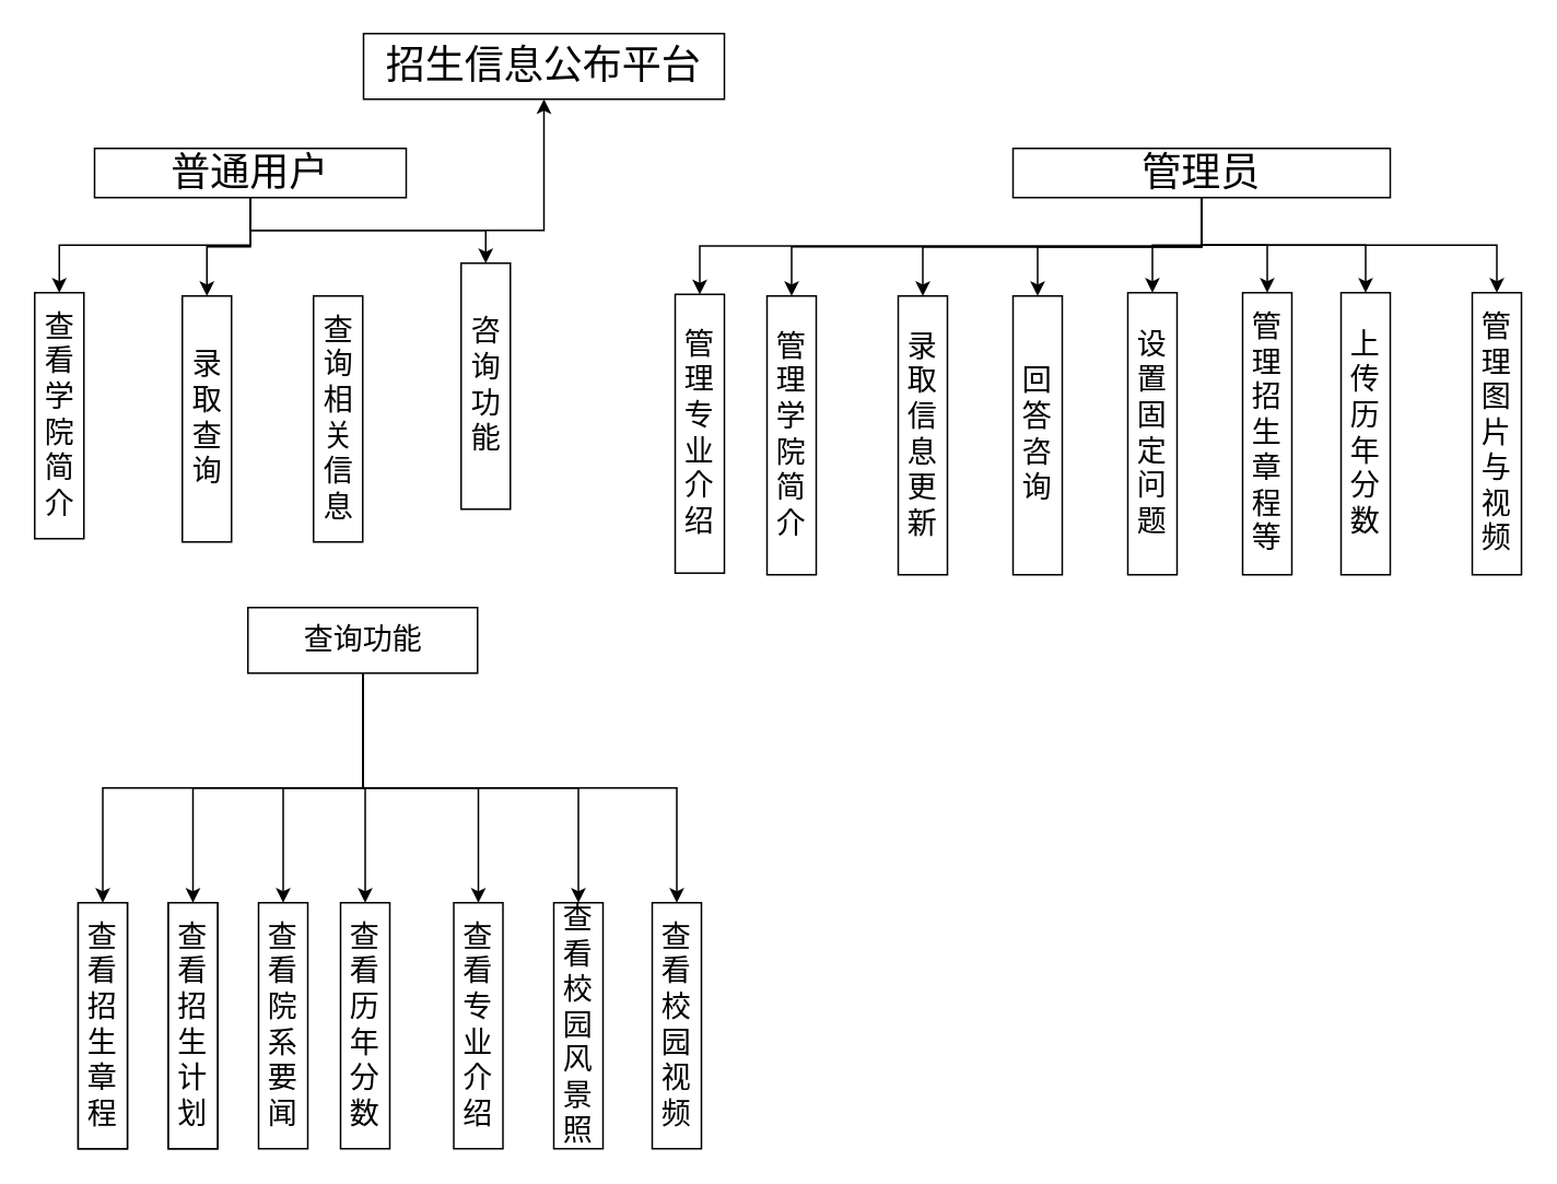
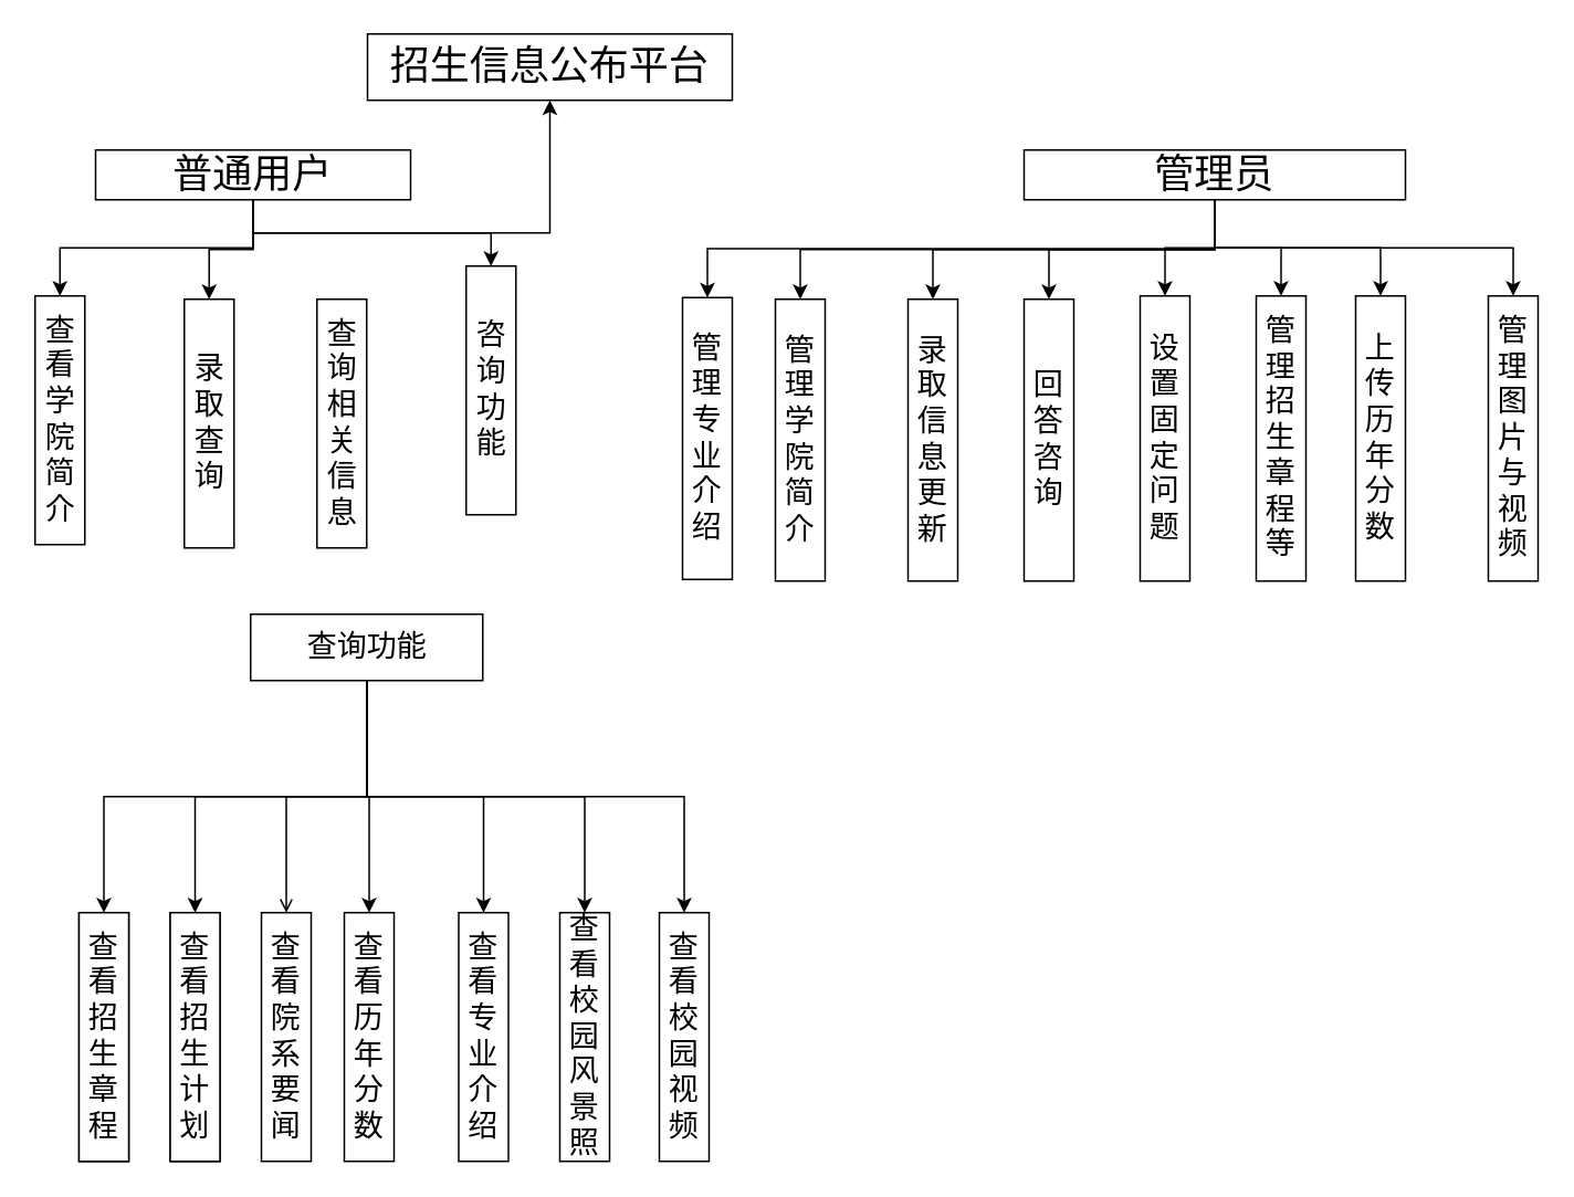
  <mxCell id="0" />
  <mxCell id="1" parent="0" />
  <mxCell id="2" value="&lt;font style=&quot;font-size: 24px;&quot;&gt;招生信息公布平台&lt;/font&gt;" style="rounded=0;whiteSpace=wrap;html=1;" vertex="1" parent="1"><mxGeometry x="221" y="20" width="220" height="40" as="geometry" /></mxCell>
  <mxCell id="3" style="edgeStyle=orthogonalEdgeStyle;rounded=0;orthogonalLoop=1;jettySize=auto;html=1;exitX=0.5;exitY=1;exitDx=0;exitDy=0;entryX=0.5;entryY=0;entryDx=0;entryDy=0;" edge="1" parent="1" source="7" target="17"><mxGeometry relative="1" as="geometry" /></mxCell>
  <mxCell id="4" style="edgeStyle=orthogonalEdgeStyle;rounded=0;orthogonalLoop=1;jettySize=auto;html=1;exitX=0.5;exitY=1;exitDx=0;exitDy=0;entryX=0.5;entryY=0;entryDx=0;entryDy=0;" edge="1" parent="1" source="7" target="37"><mxGeometry relative="1" as="geometry" /></mxCell>
  <mxCell id="5" style="edgeStyle=orthogonalEdgeStyle;rounded=0;orthogonalLoop=1;jettySize=auto;html=1;exitX=0.5;exitY=1;exitDx=0;exitDy=0;" edge="1" parent="1" source="7" target="2"><mxGeometry relative="1" as="geometry" /></mxCell>
  <mxCell id="6" style="edgeStyle=orthogonalEdgeStyle;rounded=0;orthogonalLoop=1;jettySize=auto;html=1;exitX=0.5;exitY=1;exitDx=0;exitDy=0;entryX=0.5;entryY=0;entryDx=0;entryDy=0;" edge="1" parent="1" source="7" target="25"><mxGeometry relative="1" as="geometry" /></mxCell>
  <mxCell id="7" value="&lt;font style=&quot;font-size: 24px;&quot;&gt;普通用户&lt;/font&gt;" style="rounded=0;whiteSpace=wrap;html=1;" vertex="1" parent="1"><mxGeometry x="57" y="90" width="190" height="30" as="geometry" /></mxCell>
  <mxCell id="8" style="edgeStyle=orthogonalEdgeStyle;rounded=0;orthogonalLoop=1;jettySize=auto;html=1;exitX=0.5;exitY=1;exitDx=0;exitDy=0;entryX=0.5;entryY=0;entryDx=0;entryDy=0;" edge="1" parent="1" source="16" target="38"><mxGeometry relative="1" as="geometry" /></mxCell>
  <mxCell id="9" style="edgeStyle=orthogonalEdgeStyle;rounded=0;orthogonalLoop=1;jettySize=auto;html=1;exitX=0.5;exitY=1;exitDx=0;exitDy=0;entryX=0.5;entryY=0;entryDx=0;entryDy=0;" edge="1" parent="1" source="16" target="39"><mxGeometry relative="1" as="geometry" /></mxCell>
  <mxCell id="10" style="edgeStyle=orthogonalEdgeStyle;rounded=0;orthogonalLoop=1;jettySize=auto;html=1;exitX=0.5;exitY=1;exitDx=0;exitDy=0;entryX=0.5;entryY=0;entryDx=0;entryDy=0;" edge="1" parent="1" source="16" target="40"><mxGeometry relative="1" as="geometry" /></mxCell>
  <mxCell id="11" style="edgeStyle=orthogonalEdgeStyle;rounded=0;orthogonalLoop=1;jettySize=auto;html=1;exitX=0.5;exitY=1;exitDx=0;exitDy=0;" edge="1" parent="1" source="16" target="42"><mxGeometry relative="1" as="geometry" /></mxCell>
  <mxCell id="12" style="edgeStyle=orthogonalEdgeStyle;rounded=0;orthogonalLoop=1;jettySize=auto;html=1;exitX=0.5;exitY=1;exitDx=0;exitDy=0;entryX=0.5;entryY=0;entryDx=0;entryDy=0;" edge="1" parent="1" source="16" target="41"><mxGeometry relative="1" as="geometry" /></mxCell>
  <mxCell id="13" style="edgeStyle=orthogonalEdgeStyle;rounded=0;orthogonalLoop=1;jettySize=auto;html=1;exitX=0.5;exitY=1;exitDx=0;exitDy=0;entryX=0.5;entryY=0;entryDx=0;entryDy=0;" edge="1" parent="1" source="16" target="43"><mxGeometry relative="1" as="geometry" /></mxCell>
  <mxCell id="14" style="edgeStyle=orthogonalEdgeStyle;rounded=0;orthogonalLoop=1;jettySize=auto;html=1;exitX=0.5;exitY=1;exitDx=0;exitDy=0;" edge="1" parent="1" source="16" target="44"><mxGeometry relative="1" as="geometry" /></mxCell>
  <mxCell id="15" style="edgeStyle=orthogonalEdgeStyle;rounded=0;orthogonalLoop=1;jettySize=auto;html=1;exitX=0.5;exitY=1;exitDx=0;exitDy=0;entryX=0.5;entryY=0;entryDx=0;entryDy=0;" edge="1" parent="1" source="16" target="45"><mxGeometry relative="1" as="geometry" /></mxCell>
  <mxCell id="16" value="&lt;font style=&quot;font-size: 24px;&quot;&gt;管理员&lt;/font&gt;" style="rounded=0;whiteSpace=wrap;html=1;" vertex="1" parent="1"><mxGeometry x="617" y="90" width="230" height="30" as="geometry" /></mxCell>
  <mxCell id="17" value="&lt;font style=&quot;font-size: 18px;&quot;&gt;查看学院简介&lt;/font&gt;" style="rounded=0;whiteSpace=wrap;html=1;" vertex="1" parent="1"><mxGeometry x="20.5" y="178" width="30" height="150" as="geometry" /></mxCell>
  <mxCell id="18" value="&lt;span style=&quot;font-size: 18px;&quot;&gt;查询相关信息&lt;/span&gt;" style="rounded=0;whiteSpace=wrap;html=1;" vertex="1" parent="1"><mxGeometry x="190.5" y="180" width="30" height="150" as="geometry" /></mxCell>
  <mxCell id="19" value="&lt;span style=&quot;font-size: 18px;&quot;&gt;查看招生章程&lt;/span&gt;" style="rounded=0;whiteSpace=wrap;html=1;" vertex="1" parent="1"><mxGeometry x="47" y="550" width="30" height="150" as="geometry" /></mxCell>
  <mxCell id="20" value="&lt;span style=&quot;font-size: 18px;&quot;&gt;查看招生计划&lt;/span&gt;" style="rounded=0;whiteSpace=wrap;html=1;" vertex="1" parent="1"><mxGeometry x="102" y="550" width="30" height="150" as="geometry" /></mxCell>
  <mxCell id="21" value="&lt;span style=&quot;font-size: 18px;&quot;&gt;查看历年分数&lt;/span&gt;" style="rounded=0;whiteSpace=wrap;html=1;" vertex="1" parent="1"><mxGeometry x="207" y="550" width="30" height="150" as="geometry" /></mxCell>
  <mxCell id="22" value="&lt;span style=&quot;font-size: 18px;&quot;&gt;查看专业介绍&lt;/span&gt;" style="rounded=0;whiteSpace=wrap;html=1;" vertex="1" parent="1"><mxGeometry x="276" y="550" width="30" height="150" as="geometry" /></mxCell>
  <mxCell id="23" value="&lt;span style=&quot;font-size: 18px;&quot;&gt;查看校园风景照&lt;/span&gt;" style="rounded=0;whiteSpace=wrap;html=1;" vertex="1" parent="1"><mxGeometry x="337" y="550" width="30" height="150" as="geometry" /></mxCell>
  <mxCell id="24" value="&lt;span style=&quot;font-size: 18px;&quot;&gt;查看校园视频&lt;/span&gt;" style="rounded=0;whiteSpace=wrap;html=1;" vertex="1" parent="1"><mxGeometry x="397" y="550" width="30" height="150" as="geometry" /></mxCell>
  <mxCell id="25" value="&lt;span style=&quot;font-size: 18px;&quot;&gt;咨询功能&lt;/span&gt;" style="rounded=0;whiteSpace=wrap;html=1;" vertex="1" parent="1"><mxGeometry x="280.5" y="160" width="30" height="150" as="geometry" /></mxCell>
  <mxCell id="26" value="&lt;span style=&quot;font-size: 18px;&quot;&gt;查看院系要闻&lt;/span&gt;" style="rounded=0;whiteSpace=wrap;html=1;" vertex="1" parent="1"><mxGeometry x="157" y="550" width="30" height="150" as="geometry" /></mxCell>
  <mxCell id="27" style="edgeStyle=orthogonalEdgeStyle;rounded=0;orthogonalLoop=1;jettySize=auto;html=1;exitX=0.5;exitY=1;exitDx=0;exitDy=0;entryX=0.5;entryY=0;entryDx=0;entryDy=0;" edge="1" parent="1" source="34" target="19"><mxGeometry relative="1" as="geometry" /></mxCell>
  <mxCell id="28" style="edgeStyle=orthogonalEdgeStyle;rounded=0;orthogonalLoop=1;jettySize=auto;html=1;exitX=0.5;exitY=1;exitDx=0;exitDy=0;entryX=0.5;entryY=0;entryDx=0;entryDy=0;" edge="1" parent="1" source="34" target="20"><mxGeometry relative="1" as="geometry" /></mxCell>
- <mxCell id="29" style="edgeStyle=orthogonalEdgeStyle;rounded=0;orthogonalLoop=1;jettySize=auto;html=1;exitX=0.5;exitY=1;exitDx=0;exitDy=0;" edge="1" parent="1" source="34" target="26"><mxGeometry relative="1" as="geometry" /></mxCell>
+ <mxCell id="29" style="edgeStyle=orthogonalEdgeStyle;rounded=0;orthogonalLoop=1;jettySize=auto;html=1;exitX=0.5;exitY=1;exitDx=0;exitDy=0;endArrow=open;" edge="1" parent="1" source="34" target="26"><mxGeometry relative="1" as="geometry" /></mxCell>
  <mxCell id="30" style="edgeStyle=orthogonalEdgeStyle;rounded=0;orthogonalLoop=1;jettySize=auto;html=1;exitX=0.5;exitY=1;exitDx=0;exitDy=0;" edge="1" parent="1" source="34" target="21"><mxGeometry relative="1" as="geometry" /></mxCell>
  <mxCell id="31" style="edgeStyle=orthogonalEdgeStyle;rounded=0;orthogonalLoop=1;jettySize=auto;html=1;exitX=0.5;exitY=1;exitDx=0;exitDy=0;entryX=0.5;entryY=0;entryDx=0;entryDy=0;" edge="1" parent="1" source="34" target="22"><mxGeometry relative="1" as="geometry" /></mxCell>
  <mxCell id="32" style="edgeStyle=orthogonalEdgeStyle;rounded=0;orthogonalLoop=1;jettySize=auto;html=1;exitX=0.5;exitY=1;exitDx=0;exitDy=0;entryX=0.5;entryY=0;entryDx=0;entryDy=0;" edge="1" parent="1" source="34" target="23"><mxGeometry relative="1" as="geometry" /></mxCell>
  <mxCell id="33" style="edgeStyle=orthogonalEdgeStyle;rounded=0;orthogonalLoop=1;jettySize=auto;html=1;exitX=0.5;exitY=1;exitDx=0;exitDy=0;" edge="1" parent="1" source="34" target="24"><mxGeometry relative="1" as="geometry" /></mxCell>
  <mxCell id="34" value="&lt;span style=&quot;font-size: 18px;&quot;&gt;查询功能&lt;/span&gt;" style="rounded=0;whiteSpace=wrap;html=1;" vertex="1" parent="1"><mxGeometry x="150.5" y="370" width="140" height="40" as="geometry" /></mxCell>
  <mxCell id="35" value="&lt;span style=&quot;font-size: 18px;&quot;&gt;查看招生章程&lt;/span&gt;" style="rounded=0;whiteSpace=wrap;html=1;" vertex="1" parent="1"><mxGeometry x="47" y="550" width="30" height="150" as="geometry" /></mxCell>
  <mxCell id="36" value="&lt;span style=&quot;font-size: 18px;&quot;&gt;查看招生计划&lt;/span&gt;" style="rounded=0;whiteSpace=wrap;html=1;" vertex="1" parent="1"><mxGeometry x="102" y="550" width="30" height="150" as="geometry" /></mxCell>
  <mxCell id="37" value="&lt;span style=&quot;font-size: 18px;&quot;&gt;录取查询&lt;/span&gt;" style="rounded=0;whiteSpace=wrap;html=1;" vertex="1" parent="1"><mxGeometry x="110.5" y="180" width="30" height="150" as="geometry" /></mxCell>
  <mxCell id="38" value="&lt;span style=&quot;font-size: 18px;&quot;&gt;管理学院简介&lt;/span&gt;" style="rounded=0;whiteSpace=wrap;html=1;" vertex="1" parent="1"><mxGeometry x="467" y="180" width="30" height="170" as="geometry" /></mxCell>
  <mxCell id="39" value="&lt;span style=&quot;font-size: 18px;&quot;&gt;录取信息更新&lt;/span&gt;" style="rounded=0;whiteSpace=wrap;html=1;" vertex="1" parent="1"><mxGeometry x="547" y="180" width="30" height="170" as="geometry" /></mxCell>
  <mxCell id="40" value="&lt;span style=&quot;font-size: 18px;&quot;&gt;回答咨询&lt;/span&gt;" style="rounded=0;whiteSpace=wrap;html=1;" vertex="1" parent="1"><mxGeometry x="617" y="180" width="30" height="170" as="geometry" /></mxCell>
  <mxCell id="41" value="&lt;span style=&quot;font-size: 18px;&quot;&gt;管理招生章程等&lt;/span&gt;" style="rounded=0;whiteSpace=wrap;html=1;" vertex="1" parent="1"><mxGeometry x="757" y="178" width="30" height="172" as="geometry" /></mxCell>
  <mxCell id="42" value="&lt;span style=&quot;font-size: 18px;&quot;&gt;设置固定问题&lt;/span&gt;" style="rounded=0;whiteSpace=wrap;html=1;" vertex="1" parent="1"><mxGeometry x="687" y="178" width="30" height="172" as="geometry" /></mxCell>
  <mxCell id="43" value="&lt;span style=&quot;font-size: 18px;&quot;&gt;上传历年分数&lt;/span&gt;" style="rounded=0;whiteSpace=wrap;html=1;" vertex="1" parent="1"><mxGeometry x="817" y="178" width="30" height="172" as="geometry" /></mxCell>
  <mxCell id="44" value="&lt;span style=&quot;font-size: 18px;&quot;&gt;管理图片与视频&lt;/span&gt;" style="rounded=0;whiteSpace=wrap;html=1;" vertex="1" parent="1"><mxGeometry x="897" y="178" width="30" height="172" as="geometry" /></mxCell>
  <mxCell id="45" value="&lt;span style=&quot;font-size: 18px;&quot;&gt;管理专业介绍&lt;/span&gt;" style="rounded=0;whiteSpace=wrap;html=1;" vertex="1" parent="1"><mxGeometry x="411" y="179" width="30" height="170" as="geometry" /></mxCell>
